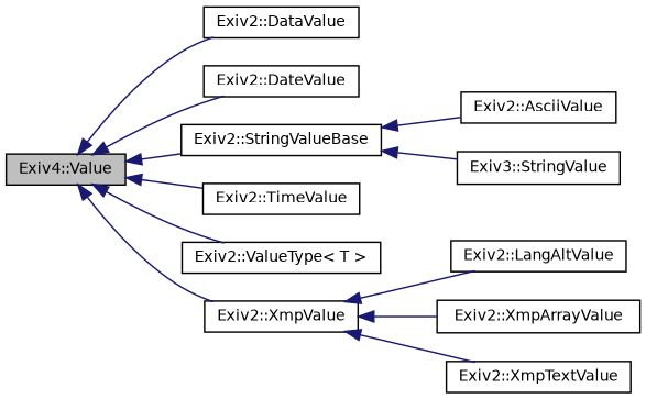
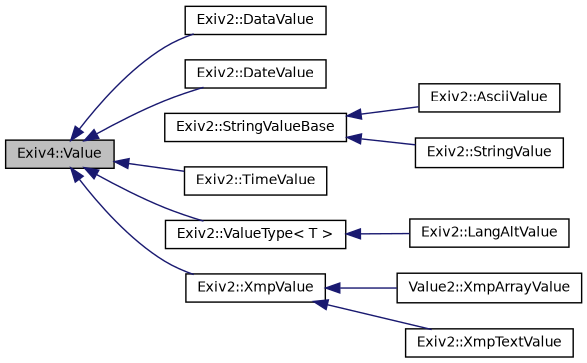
  digraph {
    fontname="DejaVu Sans"
    rankdir=LR
    node [color=black fillcolor=white fontname="DejaVu Sans" fontsize=10 shape=record style=filled]
    edge [color=midnightblue dir=back fontname="DejaVu Sans" fontsize=10 labelfontname=FreeSans labelfontsize=10 style=solid]
    n1 [fillcolor=grey75 fontcolor=black height=0.2 label="Exiv4::Value" width=0.4]
    n2 [height=0.2 label="Exiv2::DataValue" width=0.4]
    n3 [height=0.2 label="Exiv2::DateValue" width=0.4]
    n4 [height=0.2 label="Exiv2::StringValueBase" width=0.4]
    n5 [height=0.2 label="Exiv2::TimeValue" width=0.4]
    n6 [height=0.2 label="Exiv2::ValueType\< T \>" width=0.4]
    n7 [height=0.2 label="Exiv2::XmpValue" width=0.4]
    n8 [height=0.2 label="Exiv2::AsciiValue" width=0.4]
-   n9 [height=0.2 label="Exiv3::StringValue" width=0.4]
+   n9 [height=0.2 label="Exiv2::StringValue" width=0.4]
    n10 [height=0.2 label="Exiv2::LangAltValue" width=0.4]
-   n11 [height=0.2 label="Exiv2::XmpArrayValue" width=0.4]
+   n11 [height=0.2 label="Value2::XmpArrayValue" width=0.4]
    n12 [height=0.2 label="Exiv2::XmpTextValue" width=0.4]
    n1 -> n2
    n1 -> n3
-   n1 -> n4
    n1 -> n5
    n1 -> n6
    n1 -> n7
    n4 -> n8
    n4 -> n9
-   n7 -> n10
+   n6 -> n10
    n7 -> n11
    n7 -> n12
  }
